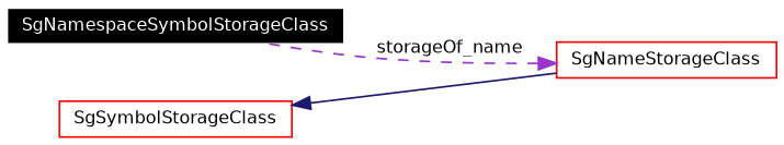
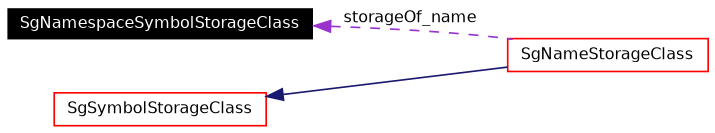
  digraph {
    rankdir=LR
    node [color=red fontname=Helvetica fontsize=10 shape=record]
    edge [dir=back fontname=Helvetica fontsize=10 labelfontname=Helvetica labelfontsize=10]
    n1 [color=white fillcolor=black fontcolor=white height=0.2 label=SgNamespaceSymbolStorageClass style=filled width=0.4]
    n2 [height=0.2 label=SgSymbolStorageClass width=0.4]
    n3 [height=0.2 label=SgNameStorageClass width=0.4]
    n2 -> n3 [color=midnightblue style=solid]
-   n3 -> n1 [color=darkorchid3 label=storageOf_name style=dashed]
+   n1 -> n3 [color=darkorchid3 label=storageOf_name style=dashed]
  }
